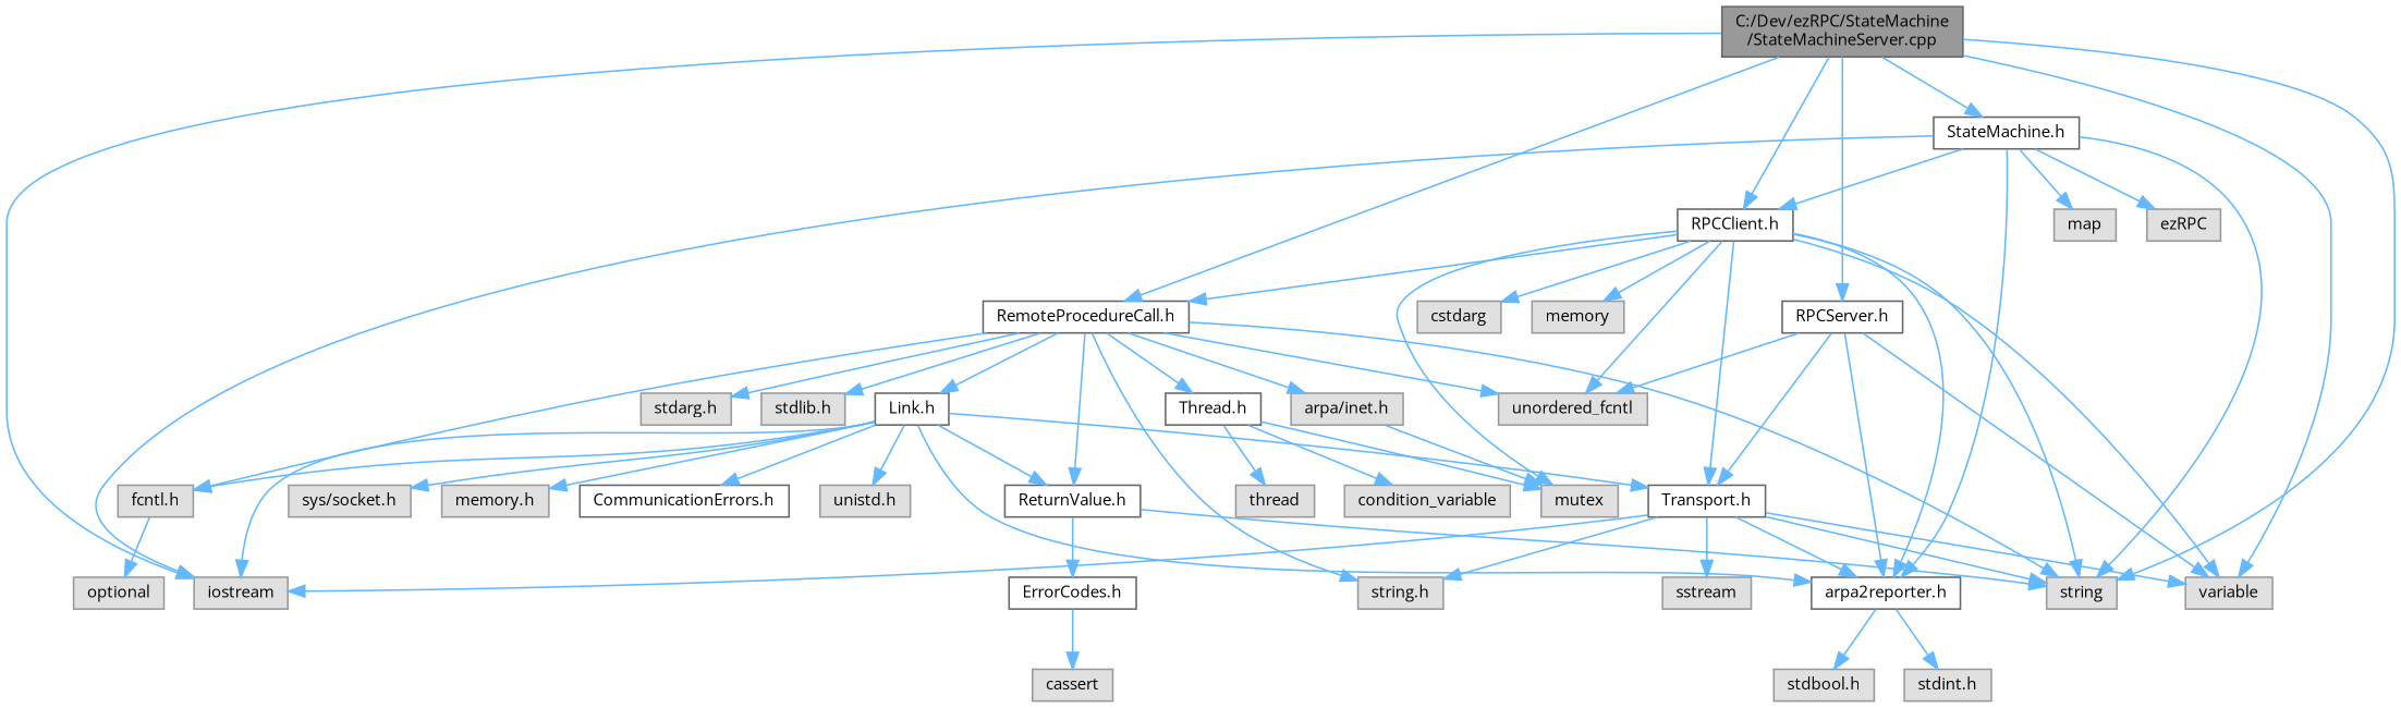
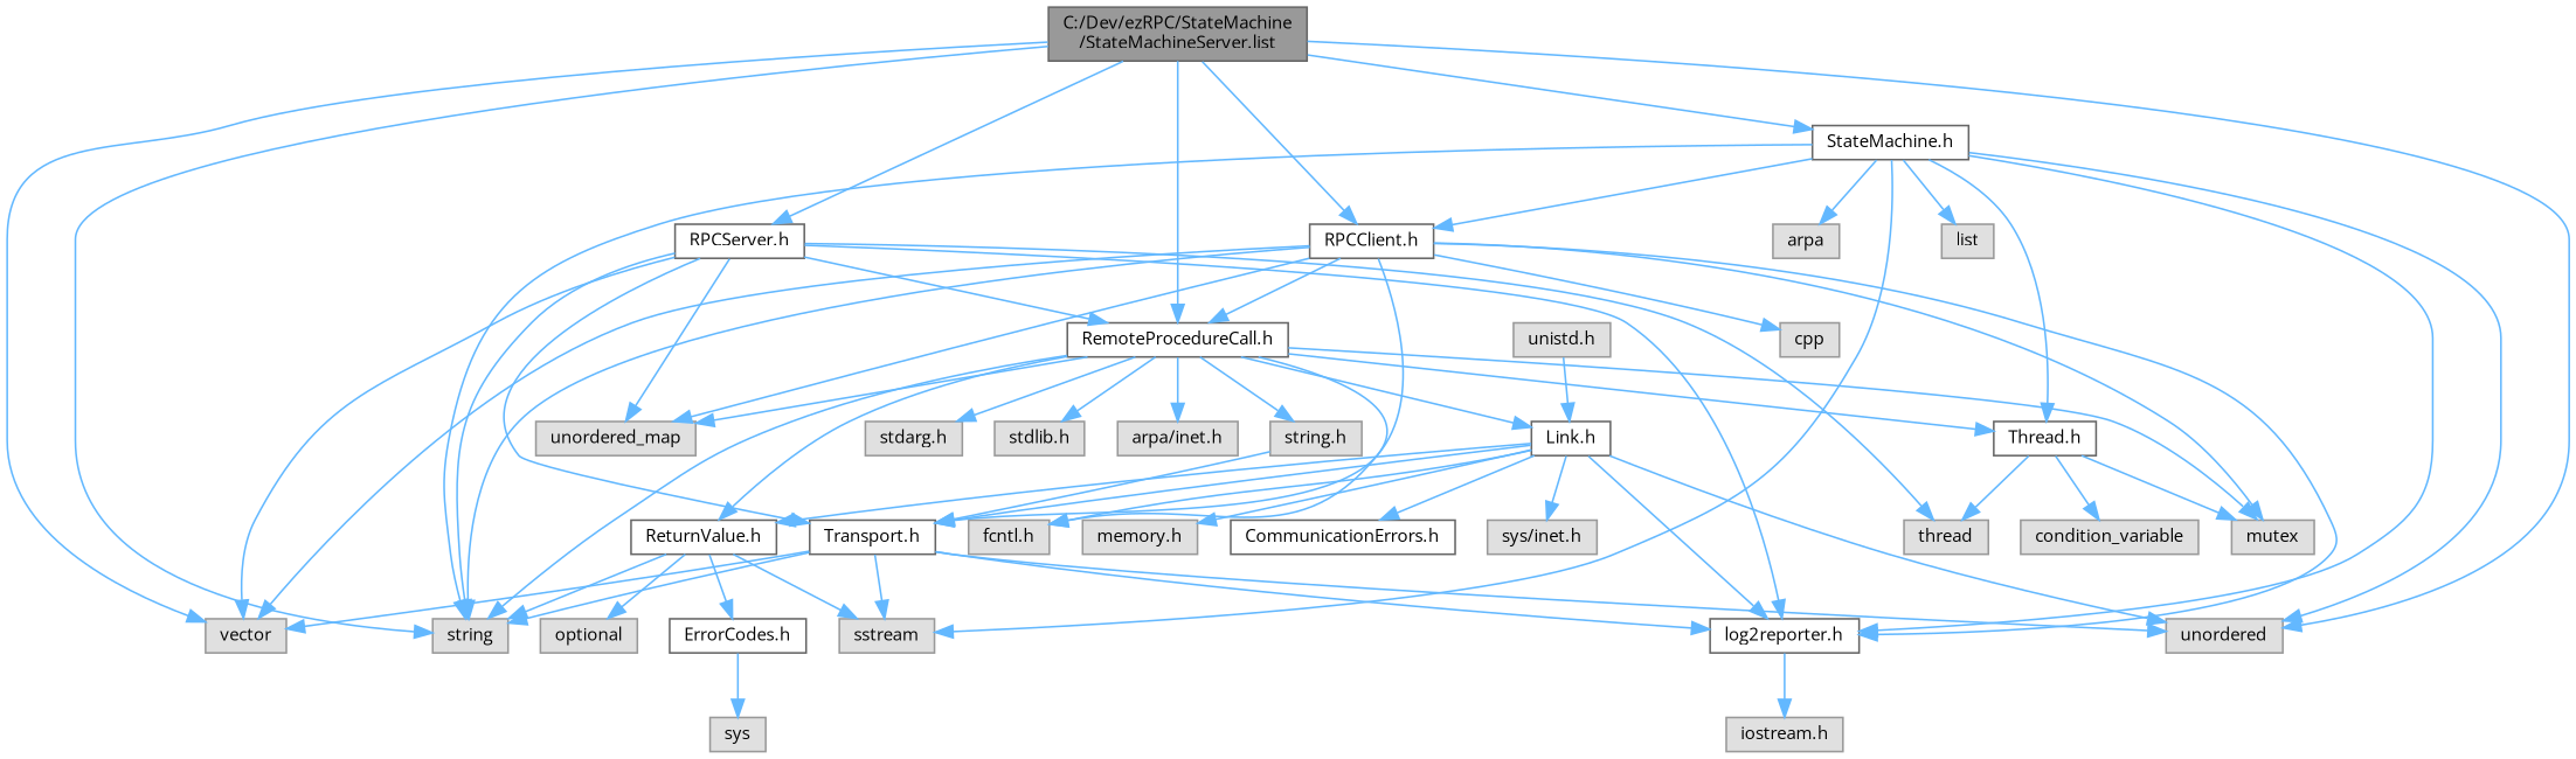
  digraph {
    fontname="Open Sans"
    node [color=grey60 fillcolor="#E0E0E0" fontname="Open Sans" fontsize=10 shape=box style=filled]
    edge [color=steelblue1 fontname="Open Sans" fontsize=10 labelfontname=Helvetica labelfontsize=10 style=solid]
-   n1 [color=gray40 fillcolor=grey60 fontcolor=black height=0.2 label="C:/Dev/ezRPC/StateMachine\l/StateMachineServer.cpp" width=0.4]
-   n2 [height=0.2 label=iostream width=0.4]
+   n1 [color=gray40 fillcolor=grey60 fontcolor=black height=0.2 label="C:/Dev/ezRPC/StateMachine\l/StateMachineServer.list" width=0.4]
+   n2 [height=0.2 label=unordered width=0.4]
    n3 [height=0.2 label=string width=0.4]
-   n4 [height=0.2 label=variable width=0.4]
+   n4 [height=0.2 label=vector width=0.4]
    n5 [color=grey40 fillcolor=white height=0.2 label="RemoteProcedureCall.h" width=0.4]
    n6 [color=grey40 fillcolor=white height=0.2 label="RPCServer.h" width=0.4]
    n7 [color=grey40 fillcolor=white height=0.2 label="RPCClient.h" width=0.4]
    n8 [color=grey40 fillcolor=white height=0.2 label="StateMachine.h" width=0.4]
    n9 [height=0.2 label=mutex width=0.4]
-   n10 [height=0.2 label=unordered_fcntl width=0.4]
+   n10 [height=0.2 label=unordered_map width=0.4]
    n11 [height=0.2 label="stdarg.h" width=0.4]
    n12 [color=grey40 fillcolor=white height=0.2 label="Link.h" width=0.4]
    n13 [color=grey40 fillcolor=white height=0.2 label="ReturnValue.h" width=0.4]
    n14 [height=0.2 label="string.h" width=0.4]
    n15 [height=0.2 label="stdlib.h" width=0.4]
    n16 [color=grey40 fillcolor=white height=0.2 label="Thread.h" width=0.4]
    n17 [height=0.2 label="arpa/inet.h" width=0.4]
    n18 [height=0.2 label="fcntl.h" width=0.4]
-   n19 [color=grey40 fillcolor=white height=0.2 label="arpa2reporter.h" width=0.4]
+   n19 [color=grey40 fillcolor=white height=0.2 label="log2reporter.h" width=0.4]
    n20 [height=0.2 label=thread width=0.4]
    n21 [color=grey40 fillcolor=white height=0.2 label="Transport.h" width=0.4]
-   n22 [height=0.2 label=cstdarg width=0.4]
-   n23 [height=0.2 label=memory width=0.4]
+   n22 [height=0.2 label=cpp width=0.4]
    n24 [height=0.2 label=sstream width=0.4]
-   n25 [height=0.2 label=map width=0.4]
-   n26 [height=0.2 label=ezRPC width=0.4]
+   n25 [height=0.2 label=arpa width=0.4]
+   n26 [height=0.2 label=list width=0.4]
    n27 [height=0.2 label="unistd.h" width=0.4]
-   n28 [height=0.2 label="sys/socket.h" width=0.4]
+   n28 [height=0.2 label="sys/inet.h" width=0.4]
    n29 [height=0.2 label="memory.h" width=0.4]
    n30 [color=grey40 fillcolor=white height=0.2 label="CommunicationErrors.h" width=0.4]
    n31 [height=0.2 label=optional width=0.4]
    n32 [color=grey40 fillcolor=white height=0.2 label="ErrorCodes.h" width=0.4]
    n33 [height=0.2 label=condition_variable width=0.4]
-   n34 [height=0.2 label="stdint.h" width=0.4]
-   n35 [height=0.2 label="stdbool.h" width=0.4]
-   n36 [height=0.2 label=cassert width=0.4]
+   n35 [height=0.2 label="iostream.h" width=0.4]
+   n36 [height=0.2 label=sys width=0.4]
    n1 -> n2
    n1 -> n3
    n1 -> n4
    n1 -> n5
    n1 -> n6
    n1 -> n7
    n1 -> n8
    n5 -> n3
-   n17 -> n9
+   n5 -> n9
    n5 -> n10
    n5 -> n11
    n5 -> n12
    n5 -> n13
    n5 -> n14
    n5 -> n15
    n5 -> n16
    n5 -> n17
    n5 -> n18
+   n6 -> n3
    n6 -> n4
+   n6 -> n5
    n6 -> n10
    n6 -> n19
+   n6 -> n20
    n6 -> n21
    n7 -> n3
    n7 -> n4
    n7 -> n5
    n7 -> n9
    n7 -> n10
    n7 -> n19
    n7 -> n21
    n7 -> n22
-   n7 -> n23
    n8 -> n2
    n8 -> n3
    n8 -> n7
+   n8 -> n16
    n8 -> n19
+   n8 -> n24
    n8 -> n25
    n8 -> n26
    n12 -> n2
    n12 -> n13
    n12 -> n18
    n12 -> n19
    n12 -> n21
-   n12 -> n27
+   n27 -> n12
    n12 -> n28
    n12 -> n29
    n12 -> n30
    n13 -> n3
-   n18 -> n31
+   n13 -> n24
+   n13 -> n31
    n13 -> n32
    n16 -> n9
    n16 -> n20
    n16 -> n33
-   n19 -> n34
    n19 -> n35
    n21 -> n2
    n21 -> n3
    n21 -> n4
-   n21 -> n14
+   n14 -> n21
    n21 -> n19
    n21 -> n24
    n32 -> n36
  }
